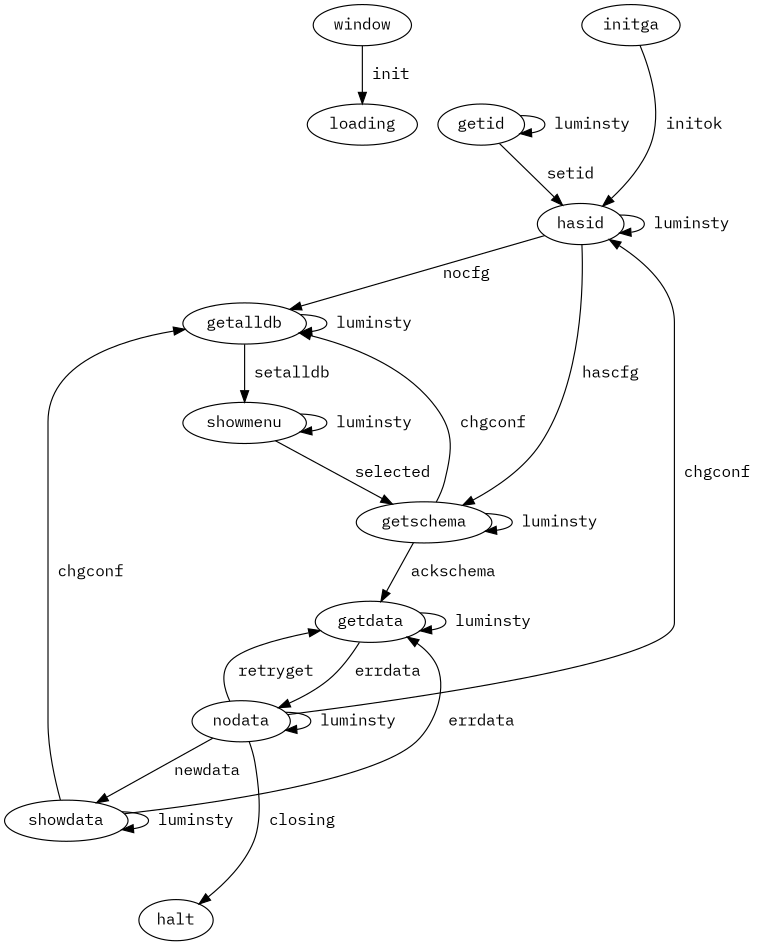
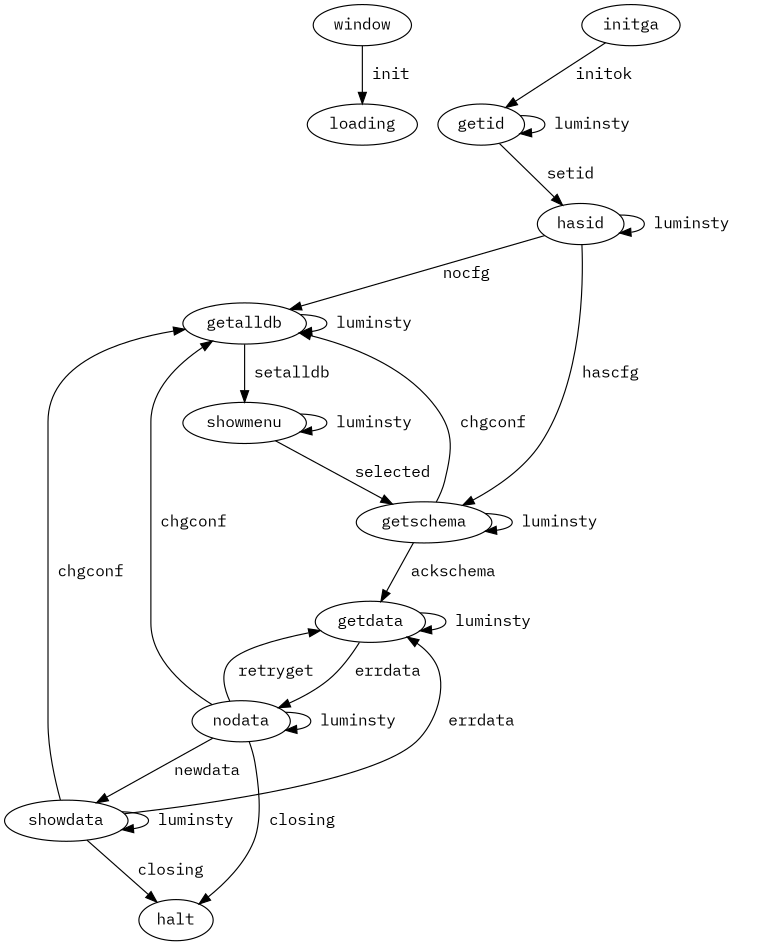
  digraph {
    fontname="IBM Plex Mono"
    node [fontname="IBM Plex Mono"]
    edge [fontname="IBM Plex Mono"]
    window
    loading
    initga
    getid
    hasid
    getalldb
    getschema
    showmenu
    getdata
    nodata
    showdata
    halt
    window -> loading [label=" init "]
-   initga -> hasid [label=" initok "]
+   initga -> getid [label=" initok "]
    getid -> getid [label=" luminsty "]
    getid -> hasid [label=" setid "]
    hasid -> hasid [label=" luminsty "]
    hasid -> getalldb [label=" nocfg "]
    hasid -> getschema [label=" hascfg "]
    getalldb -> getalldb [label=" luminsty "]
    getalldb -> showmenu [label=" setalldb "]
    getschema -> getalldb [label=" chgconf "]
    getschema -> getschema [label=" luminsty "]
    getschema -> getdata [label=" ackschema "]
    showmenu -> getschema [label=" selected "]
    showmenu -> showmenu [label=" luminsty "]
    getdata -> getdata [label=" luminsty "]
    getdata -> nodata [label=" errdata "]
-   nodata -> hasid [label=" chgconf "]
+   nodata -> getalldb [label=" chgconf "]
    nodata -> getdata [label=" retryget "]
    nodata -> nodata [label=" luminsty "]
    nodata -> showdata [label=" newdata "]
    nodata -> halt [label=" closing "]
    showdata -> getalldb [label=" chgconf "]
    showdata -> getdata [label=" errdata "]
    showdata -> showdata [label=" luminsty "]
+   showdata -> halt [label=" closing "]
  }
